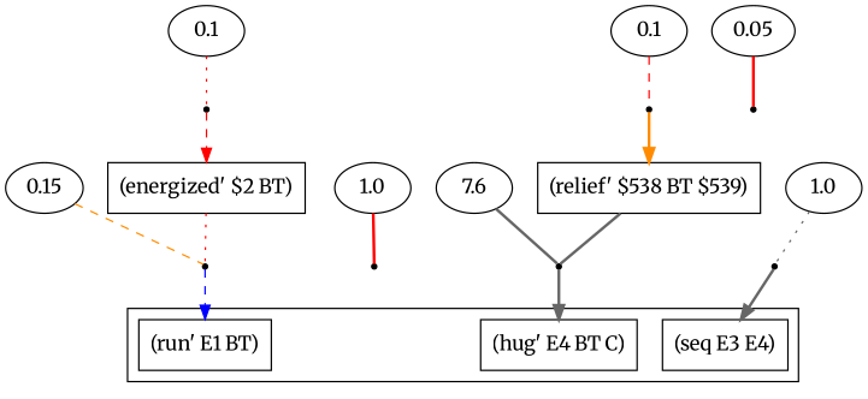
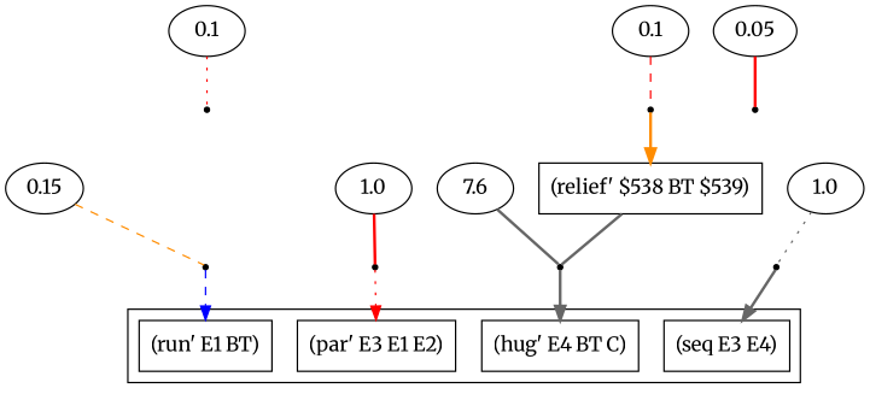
  digraph {
    fontname=Merriweather
    rankdir=TB
    node [fontname=Merriweather]
    edge [arrowhead=none color=red fontname=Merriweather style=bold]
    n1 [label="(run' E1 BT)" shape=box]
+   n2 [label="(par' E3 E1 E2)" shape=box]
    n3 [label="(hug' E4 BT C)" shape=box]
    n4 [label="(seq E3 E4)" shape=box]
    n5 [label=0.15]
    r0 [shape=point]
    n7 [label=0.1]
    r1 [shape=point]
-   n9 [label="(energized' $2 BT)" shape=box]
    n10 [label=0.05]
    r2 [shape=point]
    n12 [label=1.0]
    r3 [shape=point]
    n14 [label=7.6]
    r4 [shape=point]
    n16 [label=0.1]
    r5 [shape=point]
    n18 [label="(relief' $538 BT $539)" shape=box]
    n19 [label=1.0]
    r6 [shape=point]
    subgraph cluster_1 {
      n1
+     n2
      n3
      n4
    }
    n5 -> r0 [color=darkorange style=dashed]
    r0 -> n1 [color=blue style=dashed arrowhead=""]
    n7 -> r1 [style=dotted]
-   r1 -> n9 [style=dashed arrowhead=""]
-   n9 -> r0 [style=dotted]
    n10 -> r2
    n12 -> r3
+   r3 -> n2 [style=dotted arrowhead=""]
    n14 -> r4 [color=gray40]
    r4 -> n3 [color=gray40 arrowhead=""]
    n16 -> r5 [style=dashed]
    r5 -> n18 [color=darkorange arrowhead=""]
    n18 -> r4 [color=gray40]
    n19 -> r6 [color=gray40 style=dotted]
    r6 -> n4 [color=gray40 arrowhead=""]
  }
